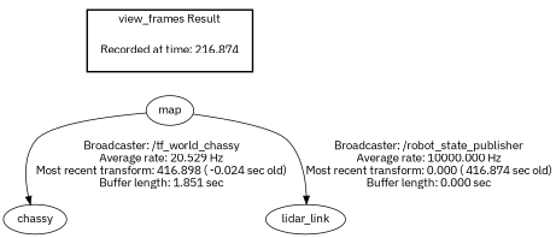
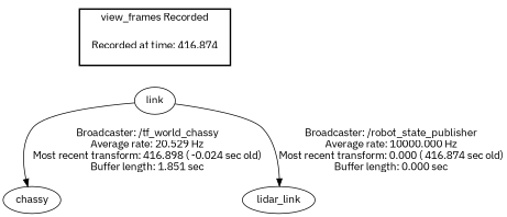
  digraph {
    fontname="IBM Plex Sans"
    node [fontname="IBM Plex Sans"]
    edge [fontname="IBM Plex Sans"]
-   "Recorded at time: 416.874" [shape=plaintext label="Recorded at time: 216.874"]
-   map
+   "Recorded at time: 416.874" [shape=plaintext]
+   map [label=link]
    chassy
    lidar_link
    subgraph cluster_1 {
      color=black
-     label="view_frames Result"
+     label="view_frames Recorded"
      style=bold
      "Recorded at time: 416.874"
    }
    "Recorded at time: 416.874" -> map [style=invis]
    map -> chassy [label="Broadcaster: /tf_world_chassy\nAverage rate: 20.529 Hz\nMost recent transform: 416.898 ( -0.024 sec old)\nBuffer length: 1.851 sec\n"]
    map -> lidar_link [label="Broadcaster: /robot_state_publisher\nAverage rate: 10000.000 Hz\nMost recent transform: 0.000 ( 416.874 sec old)\nBuffer length: 0.000 sec\n"]
  }
